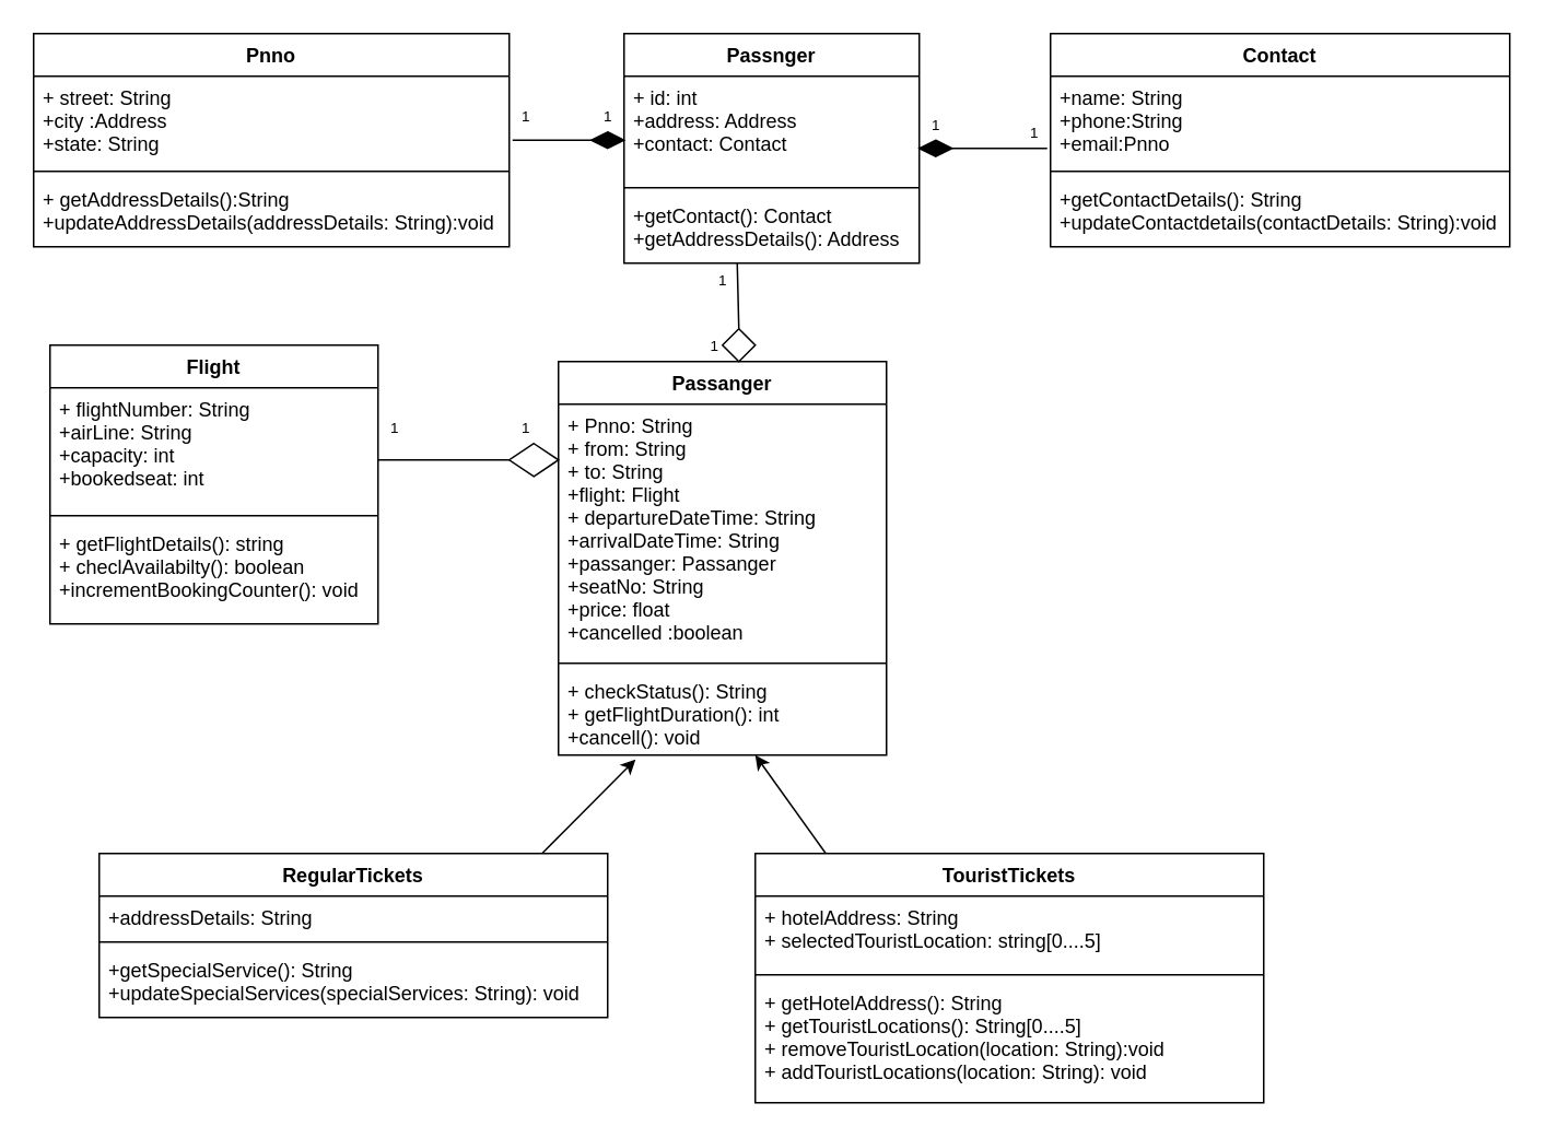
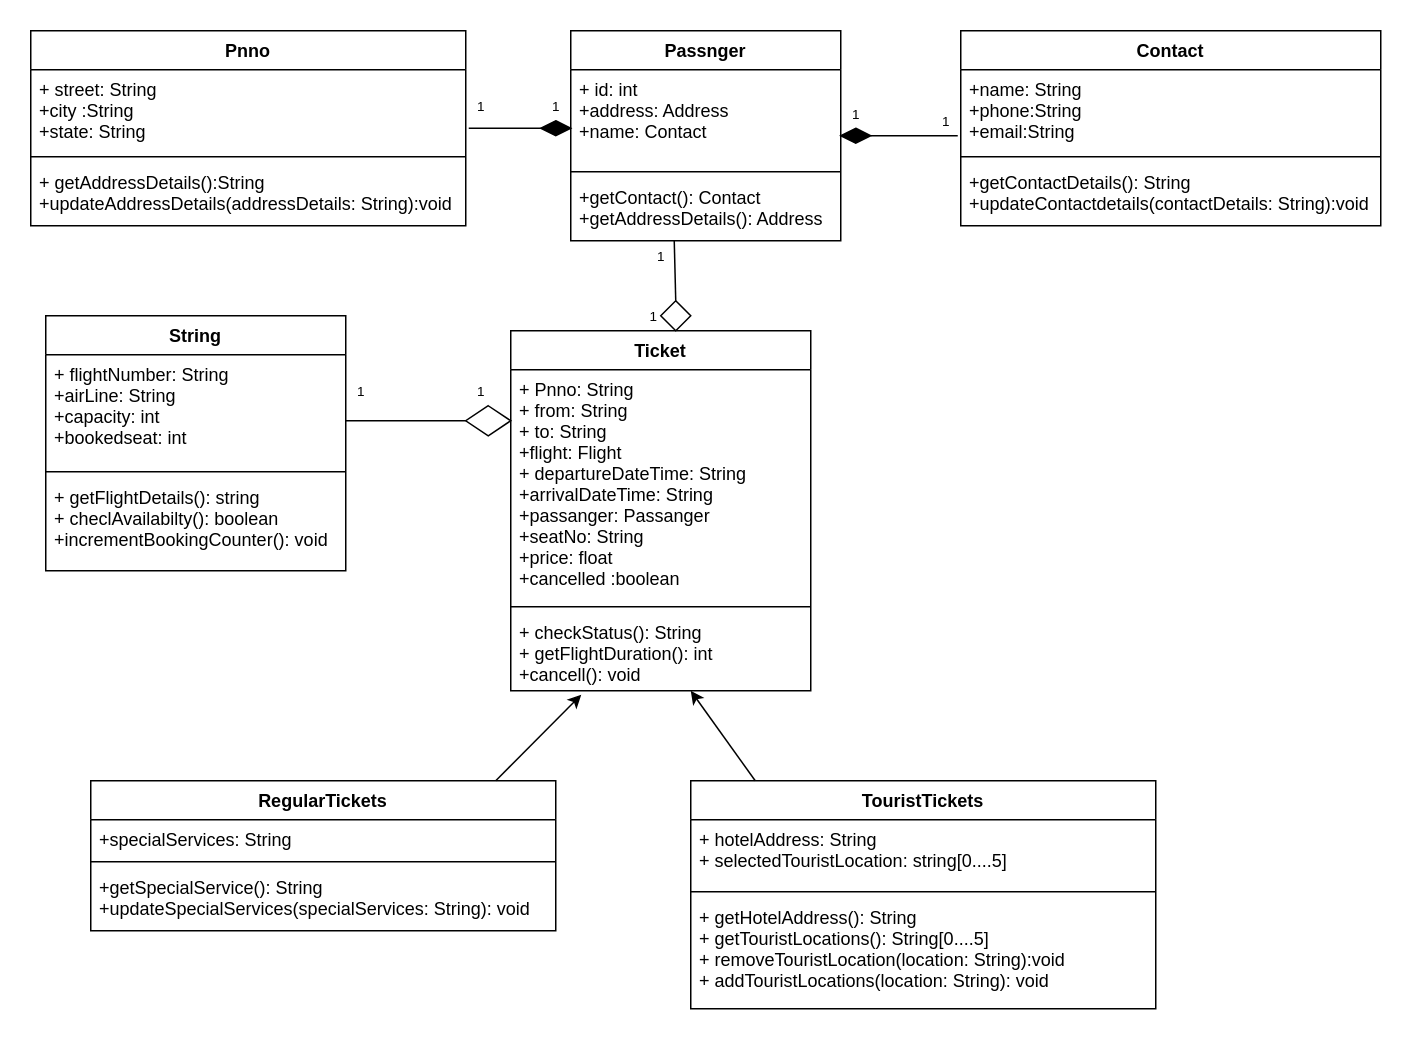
  <mxCell id="0" />
  <mxCell id="1" parent="0" />
- <mxCell id="2" value="Flight" style="swimlane;fontStyle=1;align=center;verticalAlign=top;childLayout=stackLayout;horizontal=1;startSize=26;horizontalStack=0;resizeParent=1;resizeParentMax=0;resizeLast=0;collapsible=1;marginBottom=0;" parent="1" vertex="1"><mxGeometry x="30" y="210" width="200" height="170" as="geometry" /></mxCell>
+ <mxCell id="2" value="String" style="swimlane;fontStyle=1;align=center;verticalAlign=top;childLayout=stackLayout;horizontal=1;startSize=26;horizontalStack=0;resizeParent=1;resizeParentMax=0;resizeLast=0;collapsible=1;marginBottom=0;" parent="1" vertex="1"><mxGeometry x="30" y="210" width="200" height="170" as="geometry" /></mxCell>
  <mxCell id="3" value="+ flightNumber: String&#10;+airLine: String&#10;+capacity: int&#10;+bookedseat: int" style="text;strokeColor=none;fillColor=none;align=left;verticalAlign=top;spacingLeft=4;spacingRight=4;overflow=hidden;rotatable=0;points=[[0,0.5],[1,0.5]];portConstraint=eastwest;" parent="2" vertex="1"><mxGeometry y="26" width="200" height="74" as="geometry" /></mxCell>
  <mxCell id="4" value="" style="line;strokeWidth=1;fillColor=none;align=left;verticalAlign=middle;spacingTop=-1;spacingLeft=3;spacingRight=3;rotatable=0;labelPosition=right;points=[];portConstraint=eastwest;" parent="2" vertex="1"><mxGeometry y="100" width="200" height="8" as="geometry" /></mxCell>
  <mxCell id="5" value="+ getFlightDetails(): string&#10;+ checlAvailabilty(): boolean&#10;+incrementBookingCounter(): void" style="text;strokeColor=none;fillColor=none;align=left;verticalAlign=top;spacingLeft=4;spacingRight=4;overflow=hidden;rotatable=0;points=[[0,0.5],[1,0.5]];portConstraint=eastwest;" parent="2" vertex="1"><mxGeometry y="108" width="200" height="62" as="geometry" /></mxCell>
  <mxCell id="6" style="edgeStyle=orthogonalEdgeStyle;rounded=0;orthogonalLoop=1;jettySize=auto;html=1;exitX=1;exitY=0.5;exitDx=0;exitDy=0;" parent="2" source="3" target="3" edge="1"><mxGeometry relative="1" as="geometry" /></mxCell>
- <mxCell id="7" value="Passanger" style="swimlane;fontStyle=1;align=center;verticalAlign=top;childLayout=stackLayout;horizontal=1;startSize=26;horizontalStack=0;resizeParent=1;resizeParentMax=0;resizeLast=0;collapsible=1;marginBottom=0;" parent="1" vertex="1"><mxGeometry x="340" y="220" width="200" height="240" as="geometry" /></mxCell>
+ <mxCell id="7" value="Ticket" style="swimlane;fontStyle=1;align=center;verticalAlign=top;childLayout=stackLayout;horizontal=1;startSize=26;horizontalStack=0;resizeParent=1;resizeParentMax=0;resizeLast=0;collapsible=1;marginBottom=0;" parent="1" vertex="1"><mxGeometry x="340" y="220" width="200" height="240" as="geometry" /></mxCell>
  <mxCell id="8" value="+ Pnno: String&#10;+ from: String&#10;+ to: String&#10;+flight: Flight&#10;+ departureDateTime: String&#10;+arrivalDateTime: String&#10;+passanger: Passanger&#10;+seatNo: String&#10;+price: float&#10;+cancelled :boolean&#10;&#10;" style="text;strokeColor=none;fillColor=none;align=left;verticalAlign=top;spacingLeft=4;spacingRight=4;overflow=hidden;rotatable=0;points=[[0,0.5],[1,0.5]];portConstraint=eastwest;" parent="7" vertex="1"><mxGeometry y="26" width="200" height="154" as="geometry" /></mxCell>
  <mxCell id="9" value="" style="line;strokeWidth=1;fillColor=none;align=left;verticalAlign=middle;spacingTop=-1;spacingLeft=3;spacingRight=3;rotatable=0;labelPosition=right;points=[];portConstraint=eastwest;" parent="7" vertex="1"><mxGeometry y="180" width="200" height="8" as="geometry" /></mxCell>
  <mxCell id="10" value="+ checkStatus(): String&#10;+ getFlightDuration(): int&#10;+cancell(): void" style="text;strokeColor=none;fillColor=none;align=left;verticalAlign=top;spacingLeft=4;spacingRight=4;overflow=hidden;rotatable=0;points=[[0,0.5],[1,0.5]];portConstraint=eastwest;" parent="7" vertex="1"><mxGeometry y="188" width="200" height="52" as="geometry" /></mxCell>
  <mxCell id="11" value="Passnger" style="swimlane;fontStyle=1;align=center;verticalAlign=top;childLayout=stackLayout;horizontal=1;startSize=26;horizontalStack=0;resizeParent=1;resizeParentMax=0;resizeLast=0;collapsible=1;marginBottom=0;" parent="1" vertex="1"><mxGeometry x="380" width="180" height="140" as="geometry" y="20" /></mxCell>
- <mxCell id="12" value="+ id: int&#10;+address: Address&#10;+contact: Contact" style="text;strokeColor=none;fillColor=none;align=left;verticalAlign=top;spacingLeft=4;spacingRight=4;overflow=hidden;rotatable=0;points=[[0,0.5],[1,0.5]];portConstraint=eastwest;" parent="11" vertex="1"><mxGeometry y="26" width="180" height="64" as="geometry" /></mxCell>
+ <mxCell id="12" value="+ id: int&#10;+address: Address&#10;+name: Contact" style="text;strokeColor=none;fillColor=none;align=left;verticalAlign=top;spacingLeft=4;spacingRight=4;overflow=hidden;rotatable=0;points=[[0,0.5],[1,0.5]];portConstraint=eastwest;" parent="11" vertex="1"><mxGeometry y="26" width="180" height="64" as="geometry" /></mxCell>
  <mxCell id="13" value="" style="line;strokeWidth=1;fillColor=none;align=left;verticalAlign=middle;spacingTop=-1;spacingLeft=3;spacingRight=3;rotatable=0;labelPosition=right;points=[];portConstraint=eastwest;" parent="11" vertex="1"><mxGeometry y="90" width="180" height="8" as="geometry" /></mxCell>
  <mxCell id="14" value="+getContact(): Contact&#10;+getAddressDetails(): Address" style="text;strokeColor=none;fillColor=none;align=left;verticalAlign=top;spacingLeft=4;spacingRight=4;overflow=hidden;rotatable=0;points=[[0,0.5],[1,0.5]];portConstraint=eastwest;" parent="11" vertex="1"><mxGeometry y="98" width="180" height="42" as="geometry" /></mxCell>
  <mxCell id="15" value="Pnno" style="swimlane;fontStyle=1;align=center;verticalAlign=top;childLayout=stackLayout;horizontal=1;startSize=26;horizontalStack=0;resizeParent=1;resizeParentMax=0;resizeLast=0;collapsible=1;marginBottom=0;" parent="1" vertex="1"><mxGeometry x="20" width="290" height="130" as="geometry" y="20" /></mxCell>
- <mxCell id="16" value="+ street: String&#10;+city :Address&#10;+state: String" style="text;strokeColor=none;fillColor=none;align=left;verticalAlign=top;spacingLeft=4;spacingRight=4;overflow=hidden;rotatable=0;points=[[0,0.5],[1,0.5]];portConstraint=eastwest;" parent="15" vertex="1"><mxGeometry y="26" width="290" height="54" as="geometry" /></mxCell>
+ <mxCell id="16" value="+ street: String&#10;+city :String&#10;+state: String" style="text;strokeColor=none;fillColor=none;align=left;verticalAlign=top;spacingLeft=4;spacingRight=4;overflow=hidden;rotatable=0;points=[[0,0.5],[1,0.5]];portConstraint=eastwest;" parent="15" vertex="1"><mxGeometry y="26" width="290" height="54" as="geometry" /></mxCell>
  <mxCell id="17" value="" style="line;strokeWidth=1;fillColor=none;align=left;verticalAlign=middle;spacingTop=-1;spacingLeft=3;spacingRight=3;rotatable=0;labelPosition=right;points=[];portConstraint=eastwest;" parent="15" vertex="1"><mxGeometry y="80" width="290" height="8" as="geometry" /></mxCell>
  <mxCell id="18" value="+ getAddressDetails():String&#10;+updateAddressDetails(addressDetails: String):void" style="text;strokeColor=none;fillColor=none;align=left;verticalAlign=top;spacingLeft=4;spacingRight=4;overflow=hidden;rotatable=0;points=[[0,0.5],[1,0.5]];portConstraint=eastwest;" parent="15" vertex="1"><mxGeometry y="88" width="290" height="42" as="geometry" /></mxCell>
  <mxCell id="19" value="Contact" style="swimlane;fontStyle=1;align=center;verticalAlign=top;childLayout=stackLayout;horizontal=1;startSize=26;horizontalStack=0;resizeParent=1;resizeParentMax=0;resizeLast=0;collapsible=1;marginBottom=0;" parent="1" vertex="1"><mxGeometry x="640" width="280" height="130" as="geometry" y="20" /></mxCell>
- <mxCell id="20" value="+name: String&#10;+phone:String&#10;+email:Pnno" style="text;strokeColor=none;fillColor=none;align=left;verticalAlign=top;spacingLeft=4;spacingRight=4;overflow=hidden;rotatable=0;points=[[0,0.5],[1,0.5]];portConstraint=eastwest;" parent="19" vertex="1"><mxGeometry y="26" width="280" height="54" as="geometry" /></mxCell>
+ <mxCell id="20" value="+name: String&#10;+phone:String&#10;+email:String" style="text;strokeColor=none;fillColor=none;align=left;verticalAlign=top;spacingLeft=4;spacingRight=4;overflow=hidden;rotatable=0;points=[[0,0.5],[1,0.5]];portConstraint=eastwest;" parent="19" vertex="1"><mxGeometry y="26" width="280" height="54" as="geometry" /></mxCell>
  <mxCell id="21" value="" style="line;strokeWidth=1;fillColor=none;align=left;verticalAlign=middle;spacingTop=-1;spacingLeft=3;spacingRight=3;rotatable=0;labelPosition=right;points=[];portConstraint=eastwest;" parent="19" vertex="1"><mxGeometry y="80" width="280" height="8" as="geometry" /></mxCell>
  <mxCell id="22" value="+getContactDetails(): String&#10;+updateContactdetails(contactDetails: String):void" style="text;strokeColor=none;fillColor=none;align=left;verticalAlign=top;spacingLeft=4;spacingRight=4;overflow=hidden;rotatable=0;points=[[0,0.5],[1,0.5]];portConstraint=eastwest;" parent="19" vertex="1"><mxGeometry y="88" width="280" height="42" as="geometry" /></mxCell>
  <mxCell id="23" value="" style="rhombus;whiteSpace=wrap;html=1;fillColor=#000000;" parent="1" vertex="1"><mxGeometry x="360" y="80" width="20" height="10" as="geometry" /></mxCell>
  <mxCell id="24" value="" style="rhombus;whiteSpace=wrap;html=1;fillColor=#000000;" parent="1" vertex="1"><mxGeometry x="560" y="85" width="20" height="10" as="geometry" /></mxCell>
  <mxCell id="25" value="" style="endArrow=none;html=1;" parent="1" edge="1"><mxGeometry width="50" height="50" relative="1" as="geometry"><mxPoint x="312" y="85" as="sourcePoint" /><mxPoint x="360" y="85" as="targetPoint" /></mxGeometry></mxCell>
  <mxCell id="26" value="" style="endArrow=none;html=1;exitX=1;exitY=0.5;exitDx=0;exitDy=0;" parent="1" source="24" edge="1"><mxGeometry width="50" height="50" relative="1" as="geometry"><mxPoint x="590" y="90" as="sourcePoint" /><mxPoint x="638" y="90" as="targetPoint" /></mxGeometry></mxCell>
  <mxCell id="27" value="&lt;font style=&quot;font-size: 9px&quot;&gt;1&lt;/font&gt;" style="text;html=1;align=center;verticalAlign=middle;resizable=0;points=[];autosize=1;strokeColor=none;" parent="1" vertex="1"><mxGeometry x="310" y="60" width="20" height="20" as="geometry" /></mxCell>
  <mxCell id="28" value="&lt;font style=&quot;font-size: 9px&quot;&gt;1&lt;/font&gt;" style="text;html=1;align=center;verticalAlign=middle;resizable=0;points=[];autosize=1;strokeColor=none;" parent="1" vertex="1"><mxGeometry x="360" y="60" width="20" height="20" as="geometry" /></mxCell>
  <mxCell id="29" value="&lt;font style=&quot;font-size: 9px&quot;&gt;1&lt;/font&gt;" style="text;html=1;align=center;verticalAlign=middle;resizable=0;points=[];autosize=1;strokeColor=none;" parent="1" vertex="1"><mxGeometry x="560" y="65" width="20" height="20" as="geometry" /></mxCell>
  <mxCell id="30" value="&lt;font style=&quot;font-size: 9px&quot;&gt;1&lt;/font&gt;" style="text;html=1;align=center;verticalAlign=middle;resizable=0;points=[];autosize=1;strokeColor=none;" parent="1" vertex="1"><mxGeometry x="620" y="70" width="20" height="20" as="geometry" /></mxCell>
  <mxCell id="31" value="" style="endArrow=none;html=1;exitX=0.5;exitY=0;exitDx=0;exitDy=0;" parent="1" source="32" edge="1"><mxGeometry width="50" height="50" relative="1" as="geometry"><mxPoint x="449" y="190" as="sourcePoint" /><mxPoint x="449" y="160" as="targetPoint" /></mxGeometry></mxCell>
  <mxCell id="32" value="" style="rhombus;whiteSpace=wrap;html=1;fillColor=#FFFFFF;" parent="1" vertex="1"><mxGeometry x="440" y="200" width="20" height="20" as="geometry" /></mxCell>
  <mxCell id="33" value="&lt;font style=&quot;font-size: 9px&quot;&gt;1&lt;/font&gt;" style="text;html=1;align=center;verticalAlign=middle;resizable=0;points=[];autosize=1;strokeColor=none;" parent="1" vertex="1"><mxGeometry x="430" y="160" width="20" height="20" as="geometry" /></mxCell>
  <mxCell id="34" value="&lt;font style=&quot;font-size: 9px&quot;&gt;1&lt;/font&gt;" style="text;html=1;align=center;verticalAlign=middle;resizable=0;points=[];autosize=1;strokeColor=none;" parent="1" vertex="1"><mxGeometry x="425" y="200" width="20" height="20" as="geometry" /></mxCell>
  <mxCell id="35" value="" style="rhombus;whiteSpace=wrap;html=1;fillColor=#FFFFFF;" parent="1" vertex="1"><mxGeometry x="310" y="270" width="30" height="20" as="geometry" /></mxCell>
  <mxCell id="36" value="" style="endArrow=none;html=1;exitX=1;exitY=0.595;exitDx=0;exitDy=0;exitPerimeter=0;" parent="1" source="3" edge="1"><mxGeometry width="50" height="50" relative="1" as="geometry"><mxPoint x="260" y="330" as="sourcePoint" /><mxPoint x="310" y="280" as="targetPoint" /></mxGeometry></mxCell>
  <mxCell id="37" value="&lt;font style=&quot;font-size: 9px&quot;&gt;1&lt;/font&gt;" style="text;html=1;align=center;verticalAlign=middle;resizable=0;points=[];autosize=1;strokeColor=none;" parent="1" vertex="1"><mxGeometry x="230" y="250" width="20" height="20" as="geometry" /></mxCell>
  <mxCell id="38" value="&lt;font style=&quot;font-size: 9px&quot;&gt;1&lt;/font&gt;" style="text;html=1;align=center;verticalAlign=middle;resizable=0;points=[];autosize=1;strokeColor=none;" parent="1" vertex="1"><mxGeometry x="310" y="250" width="20" height="20" as="geometry" /></mxCell>
  <mxCell id="39" value="RegularTickets" style="swimlane;fontStyle=1;align=center;verticalAlign=top;childLayout=stackLayout;horizontal=1;startSize=26;horizontalStack=0;resizeParent=1;resizeParentMax=0;resizeLast=0;collapsible=1;marginBottom=0;" parent="1" vertex="1"><mxGeometry x="60" y="520" width="310" height="100" as="geometry" /></mxCell>
- <mxCell id="40" value="+addressDetails: String" style="text;strokeColor=none;fillColor=none;align=left;verticalAlign=top;spacingLeft=4;spacingRight=4;overflow=hidden;rotatable=0;points=[[0,0.5],[1,0.5]];portConstraint=eastwest;" parent="39" vertex="1"><mxGeometry y="26" width="310" height="24" as="geometry" /></mxCell>
+ <mxCell id="40" value="+specialServices: String" style="text;strokeColor=none;fillColor=none;align=left;verticalAlign=top;spacingLeft=4;spacingRight=4;overflow=hidden;rotatable=0;points=[[0,0.5],[1,0.5]];portConstraint=eastwest;" parent="39" vertex="1"><mxGeometry y="26" width="310" height="24" as="geometry" /></mxCell>
  <mxCell id="41" value="" style="line;strokeWidth=1;fillColor=none;align=left;verticalAlign=middle;spacingTop=-1;spacingLeft=3;spacingRight=3;rotatable=0;labelPosition=right;points=[];portConstraint=eastwest;" parent="39" vertex="1"><mxGeometry y="50" width="310" height="8" as="geometry" /></mxCell>
  <mxCell id="42" value="+getSpecialService(): String&#10;+updateSpecialServices(specialServices: String): void" style="text;strokeColor=none;fillColor=none;align=left;verticalAlign=top;spacingLeft=4;spacingRight=4;overflow=hidden;rotatable=0;points=[[0,0.5],[1,0.5]];portConstraint=eastwest;" parent="39" vertex="1"><mxGeometry y="58" width="310" height="42" as="geometry" /></mxCell>
  <mxCell id="43" value="TouristTickets" style="swimlane;fontStyle=1;align=center;verticalAlign=top;childLayout=stackLayout;horizontal=1;startSize=26;horizontalStack=0;resizeParent=1;resizeParentMax=0;resizeLast=0;collapsible=1;marginBottom=0;" parent="1" vertex="1"><mxGeometry x="460" y="520" width="310" height="152" as="geometry" /></mxCell>
  <mxCell id="44" value="+ hotelAddress: String&#10;+ selectedTouristLocation: string[0....5]" style="text;strokeColor=none;fillColor=none;align=left;verticalAlign=top;spacingLeft=4;spacingRight=4;overflow=hidden;rotatable=0;points=[[0,0.5],[1,0.5]];portConstraint=eastwest;" parent="43" vertex="1"><mxGeometry y="26" width="310" height="44" as="geometry" /></mxCell>
  <mxCell id="45" value="" style="line;strokeWidth=1;fillColor=none;align=left;verticalAlign=middle;spacingTop=-1;spacingLeft=3;spacingRight=3;rotatable=0;labelPosition=right;points=[];portConstraint=eastwest;" parent="43" vertex="1"><mxGeometry y="70" width="310" height="8" as="geometry" /></mxCell>
  <mxCell id="46" value="+ getHotelAddress(): String&#10;+ getTouristLocations(): String[0....5]&#10;+ removeTouristLocation(location: String):void&#10;+ addTouristLocations(location: String): void" style="text;strokeColor=none;fillColor=none;align=left;verticalAlign=top;spacingLeft=4;spacingRight=4;overflow=hidden;rotatable=0;points=[[0,0.5],[1,0.5]];portConstraint=eastwest;" parent="43" vertex="1"><mxGeometry y="78" width="310" height="74" as="geometry" /></mxCell>
  <mxCell id="47" value="" style="endArrow=classic;html=1;entryX=0.235;entryY=1.051;entryDx=0;entryDy=0;entryPerimeter=0;" parent="1" target="10" edge="1"><mxGeometry width="50" height="50" relative="1" as="geometry"><mxPoint x="330" y="520" as="sourcePoint" /><mxPoint x="380" y="470" as="targetPoint" /></mxGeometry></mxCell>
  <mxCell id="48" value="" style="endArrow=classic;html=1;" parent="1" edge="1"><mxGeometry width="50" height="50" relative="1" as="geometry"><mxPoint x="503" y="520" as="sourcePoint" /><mxPoint x="460" y="460" as="targetPoint" /></mxGeometry></mxCell>
